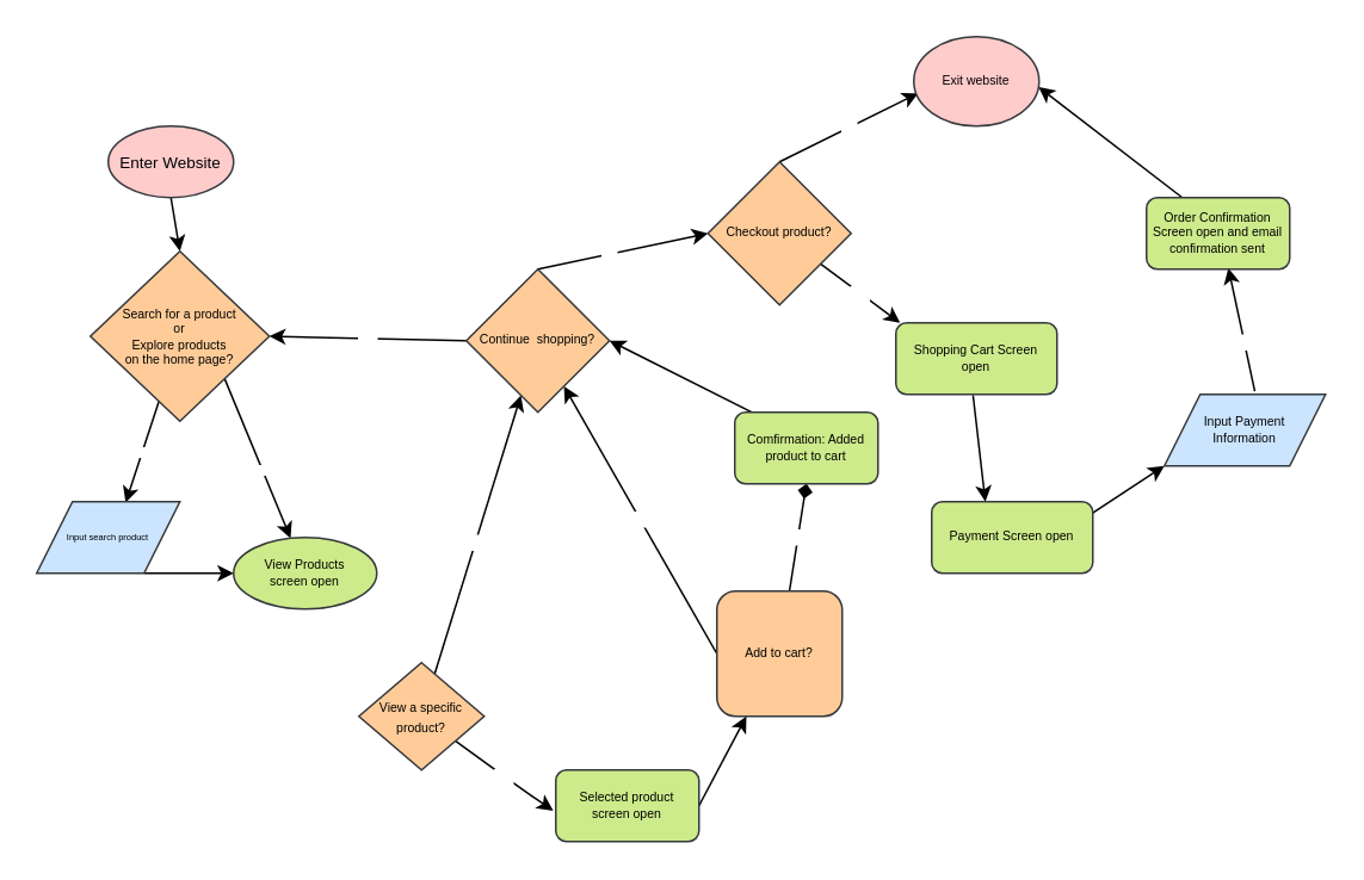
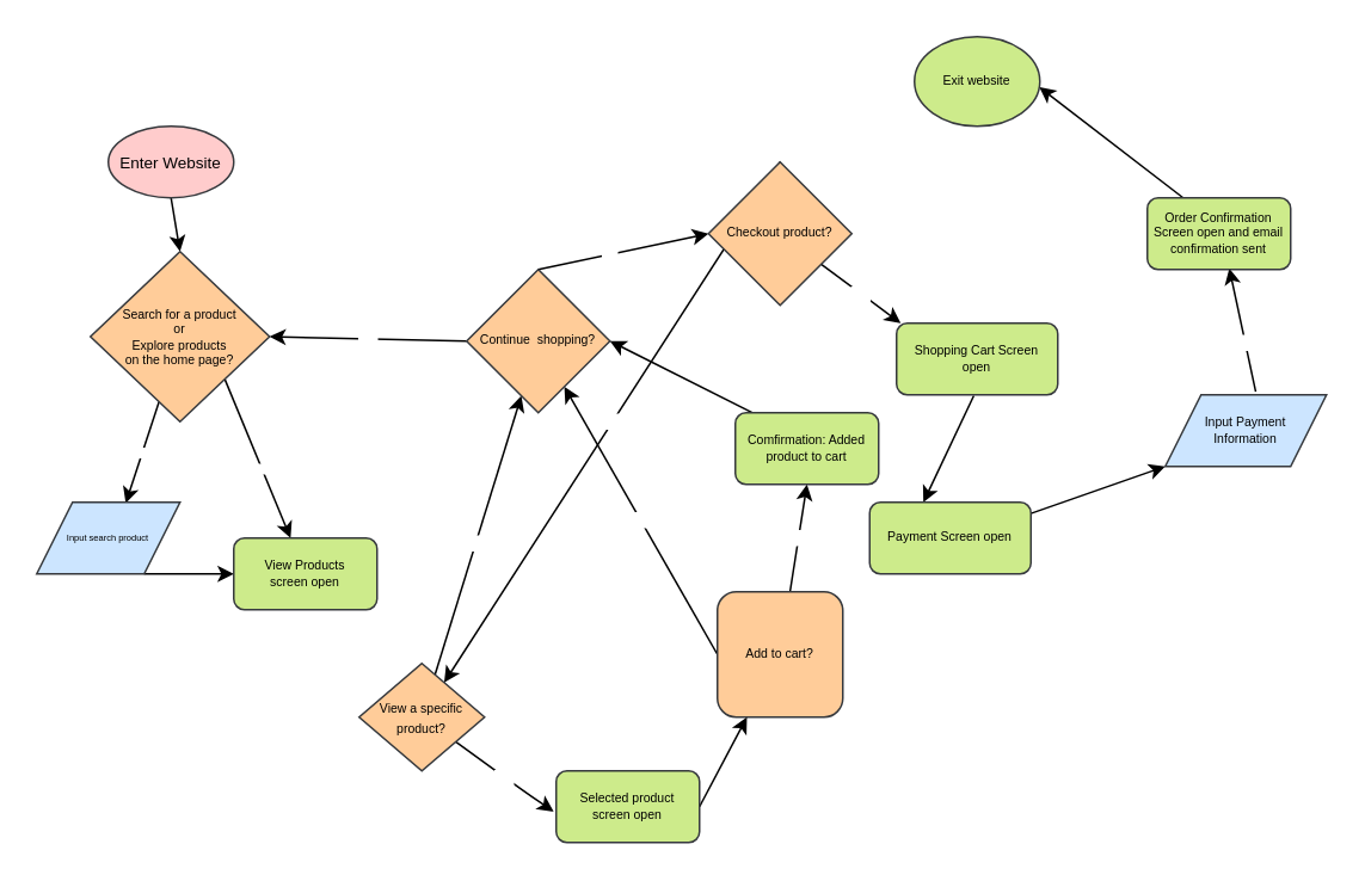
  <mxCell id="0" />
  <mxCell id="1" parent="0" />
  <mxCell id="2" style="edgeStyle=none;html=1;exitX=0.5;exitY=1;exitDx=0;exitDy=0;entryX=0.5;entryY=0;entryDx=0;entryDy=0;fontSize=5;fontColor=#FFFFFF;" parent="1" source="3" target="37" edge="1"><mxGeometry relative="1" as="geometry"><mxPoint x="79.9" y="158.08" as="targetPoint" /></mxGeometry></mxCell>
  <mxCell id="3" value="&lt;font color=&quot;#000000&quot; style=&quot;font-size: 9px;&quot;&gt;Enter Website&lt;/font&gt;" style="ellipse;whiteSpace=wrap;html=1;fillColor=#ffcccc;strokeColor=#36393d;" parent="1" vertex="1"><mxGeometry x="60" y="70" width="70" height="40" as="geometry" /></mxCell>
  <mxCell id="4" value="Search" style="edgeStyle=none;html=1;entryX=0.621;entryY=0.012;entryDx=0;entryDy=0;entryPerimeter=0;fontSize=5;fontColor=#FFFFFF;exitX=0.383;exitY=0.883;exitDx=0;exitDy=0;exitPerimeter=0;" parent="1" source="37" target="28" edge="1"><mxGeometry relative="1" as="geometry"><mxPoint x="75.348" y="236.278" as="sourcePoint" /><mxPoint x="47.72" y="270" as="targetPoint" /></mxGeometry></mxCell>
  <mxCell id="5" value="Explore" style="edgeStyle=none;html=1;fontSize=5;fontColor=#FFFFFF;exitX=1;exitY=1;exitDx=0;exitDy=0;" parent="1" source="37" target="31" edge="1"><mxGeometry x="0.132" y="1" relative="1" as="geometry"><mxPoint x="98.75" y="225" as="sourcePoint" /><mxPoint x="170" y="300" as="targetPoint" /><mxPoint as="offset" /></mxGeometry></mxCell>
  <mxCell id="6" style="edgeStyle=none;html=1;entryX=0;entryY=0.5;entryDx=0;entryDy=0;fontSize=9;fontColor=#FFFFFF;exitX=0.75;exitY=1;exitDx=0;exitDy=0;" parent="1" source="28" target="31" edge="1"><mxGeometry relative="1" as="geometry"><mxPoint x="89" y="310" as="sourcePoint" /><mxPoint x="140" y="340" as="targetPoint" /></mxGeometry></mxCell>
  <mxCell id="7" style="edgeStyle=none;html=1;fontSize=7;fontColor=#FFFFFF;" parent="1" source="10" target="19" edge="1"><mxGeometry relative="1" as="geometry" /></mxCell>
  <mxCell id="8" value="No" style="edgeLabel;html=1;align=center;verticalAlign=middle;resizable=0;points=[];fontSize=7;fontColor=#FFFFFF;" parent="7" vertex="1" connectable="0"><mxGeometry x="-0.054" relative="1" as="geometry"><mxPoint as="offset" /></mxGeometry></mxCell>
  <mxCell id="9" value="yes" style="edgeStyle=none;html=1;fontSize=7;fontColor=#FFFFFF;entryX=-0.018;entryY=0.568;entryDx=0;entryDy=0;entryPerimeter=0;" parent="1" source="10" target="32" edge="1"><mxGeometry relative="1" as="geometry"><mxPoint x="310" y="450" as="targetPoint" /><Array as="points"><mxPoint x="290" y="440" /></Array></mxGeometry></mxCell>
  <mxCell id="10" value="&lt;font color=&quot;#000000&quot; style=&quot;font-size: 7px;&quot;&gt;View a specific product?&lt;/font&gt;" style="rhombus;whiteSpace=wrap;html=1;labelBackgroundColor=none;fontSize=9;fillColor=#ffcc99;strokeColor=#36393d;" parent="1" vertex="1"><mxGeometry x="200" y="370" width="70" height="60" as="geometry" /></mxCell>
- <mxCell id="11" value="yes" style="edgeStyle=none;html=1;fontSize=7;fontColor=#FFFFFF;entryX=0.5;entryY=1;entryDx=0;entryDy=0;endArrow=diamond;" parent="1" source="13" target="33" edge="1"><mxGeometry relative="1" as="geometry"><mxPoint x="451.522" y="270" as="targetPoint" /></mxGeometry></mxCell>
+ <mxCell id="11" value="yes" style="edgeStyle=none;html=1;fontSize=7;fontColor=#FFFFFF;entryX=0.5;entryY=1;entryDx=0;entryDy=0;" parent="1" source="13" target="33" edge="1"><mxGeometry relative="1" as="geometry"><mxPoint x="451.522" y="270" as="targetPoint" /></mxGeometry></mxCell>
  <mxCell id="12" value="No" style="edgeStyle=none;html=1;exitX=0;exitY=0.5;exitDx=0;exitDy=0;fontSize=7;fontColor=#FFFFFF;" parent="1" source="13" target="19" edge="1"><mxGeometry relative="1" as="geometry" /></mxCell>
  <mxCell id="13" value="&lt;font color=&quot;#000000&quot;&gt;Add to cart?&lt;/font&gt;" style="whiteSpace=wrap;html=1;labelBackgroundColor=none;fontSize=7;fillColor=#ffcc99;strokeColor=#36393d;rounded=1;" parent="1" vertex="1"><mxGeometry x="400" y="330" width="70" height="70" as="geometry" /></mxCell>
  <mxCell id="14" style="edgeStyle=none;html=1;exitX=1;exitY=0.5;exitDx=0;exitDy=0;fontSize=7;fontColor=#FFFFFF;" parent="1" source="32" target="13" edge="1"><mxGeometry relative="1" as="geometry"><mxPoint x="390" y="440" as="sourcePoint" /></mxGeometry></mxCell>
  <mxCell id="15" style="edgeStyle=none;html=1;entryX=1;entryY=0.5;entryDx=0;entryDy=0;fontSize=7;fontColor=#FFFFFF;exitX=0.138;exitY=0.018;exitDx=0;exitDy=0;exitPerimeter=0;" parent="1" source="33" target="19" edge="1"><mxGeometry relative="1" as="geometry"><mxPoint x="420" y="231.739" as="sourcePoint" /></mxGeometry></mxCell>
  <mxCell id="16" value="yes" style="edgeStyle=none;html=1;exitX=0;exitY=0.5;exitDx=0;exitDy=0;entryX=1;entryY=0.5;entryDx=0;entryDy=0;fontSize=7;fontColor=#FFFFFF;" parent="1" source="19" target="37" edge="1"><mxGeometry relative="1" as="geometry"><mxPoint x="130" y="200" as="targetPoint" /></mxGeometry></mxCell>
  <mxCell id="17" style="edgeStyle=none;html=1;exitX=0.5;exitY=0;exitDx=0;exitDy=0;entryX=0;entryY=0.5;entryDx=0;entryDy=0;fontSize=7;fontColor=#FFFFFF;" parent="1" source="19" target="22" edge="1"><mxGeometry relative="1" as="geometry" /></mxCell>
  <mxCell id="18" value="No" style="edgeLabel;html=1;align=center;verticalAlign=middle;resizable=0;points=[];fontSize=7;fontColor=#FFFFFF;" parent="17" vertex="1" connectable="0"><mxGeometry x="-0.148" y="2" relative="1" as="geometry"><mxPoint as="offset" /></mxGeometry></mxCell>
  <mxCell id="19" value="&lt;font color=&quot;#000000&quot;&gt;Continue&amp;nbsp; shopping?&lt;/font&gt;" style="rhombus;whiteSpace=wrap;html=1;labelBackgroundColor=none;fontSize=7;fillColor=#ffcc99;strokeColor=#36393d;" parent="1" vertex="1"><mxGeometry x="260" y="150" width="80" height="80" as="geometry" /></mxCell>
- <mxCell id="20" value="No" style="edgeStyle=none;html=1;exitX=0.5;exitY=0;exitDx=0;exitDy=0;fontSize=7;fontColor=#FFFFFF;entryX=0.036;entryY=0.632;entryDx=0;entryDy=0;entryPerimeter=0;" parent="1" source="22" target="30" edge="1"><mxGeometry relative="1" as="geometry"><mxPoint x="510" y="50" as="targetPoint" /></mxGeometry></mxCell>
+ <mxCell id="20" value="No" style="edgeStyle=none;html=1;exitX=0.5;exitY=0;exitDx=0;exitDy=0;fontSize=7;fontColor=#FFFFFF;" parent="1" source="22" target="10" edge="1"><mxGeometry relative="1" as="geometry"><mxPoint x="510" y="50" as="targetPoint" /></mxGeometry></mxCell>
  <mxCell id="21" value="yes" style="edgeStyle=none;html=1;fontSize=7;fontColor=#FFFFFF;entryX=0.026;entryY=0;entryDx=0;entryDy=0;entryPerimeter=0;" parent="1" source="22" target="34" edge="1"><mxGeometry relative="1" as="geometry"><mxPoint x="500" y="180.556" as="targetPoint" /></mxGeometry></mxCell>
  <mxCell id="22" value="&lt;font color=&quot;#000000&quot;&gt;Checkout product?&lt;/font&gt;" style="rhombus;whiteSpace=wrap;html=1;labelBackgroundColor=none;fontSize=7;fillColor=#ffcc99;strokeColor=#36393d;" parent="1" vertex="1"><mxGeometry x="395" y="90" width="80" height="80" as="geometry" /></mxCell>
  <mxCell id="23" style="edgeStyle=none;html=1;exitX=0.479;exitY=1.013;exitDx=0;exitDy=0;entryX=0.333;entryY=0;entryDx=0;entryDy=0;fontSize=7;fontColor=#FFFFFF;exitPerimeter=0;entryPerimeter=0;" parent="1" source="34" target="36" edge="1"><mxGeometry relative="1" as="geometry"><mxPoint x="550" y="220" as="sourcePoint" /><mxPoint x="550" y="270" as="targetPoint" /></mxGeometry></mxCell>
  <mxCell id="24" style="edgeStyle=none;html=1;entryX=0.572;entryY=0.983;entryDx=0;entryDy=0;fontSize=7;fontColor=#FFFFFF;entryPerimeter=0;exitX=0.561;exitY=-0.044;exitDx=0;exitDy=0;exitPerimeter=0;" parent="1" source="29" target="35" edge="1"><mxGeometry relative="1" as="geometry"><mxPoint x="710" y="210" as="sourcePoint" /><mxPoint x="684.08" y="150.12" as="targetPoint" /></mxGeometry></mxCell>
  <mxCell id="25" value="Paid" style="edgeLabel;html=1;align=center;verticalAlign=middle;resizable=0;points=[];fontSize=7;fontColor=#FFFFFF;" parent="24" vertex="1" connectable="0"><mxGeometry x="-0.166" y="1" relative="1" as="geometry"><mxPoint as="offset" /></mxGeometry></mxCell>
  <mxCell id="26" style="edgeStyle=none;html=1;fontSize=7;fontColor=#FFFFFF;entryX=0;entryY=1;entryDx=0;entryDy=0;exitX=1;exitY=0.156;exitDx=0;exitDy=0;exitPerimeter=0;" parent="1" source="36" target="29" edge="1"><mxGeometry relative="1" as="geometry"><mxPoint x="660" y="270" as="targetPoint" /><mxPoint x="620" y="273.846" as="sourcePoint" /></mxGeometry></mxCell>
  <mxCell id="27" style="edgeStyle=none;html=1;fontSize=7;fontColor=#FFFFFF;entryX=0.996;entryY=0.563;entryDx=0;entryDy=0;entryPerimeter=0;exitX=0.25;exitY=0;exitDx=0;exitDy=0;" parent="1" source="35" target="30" edge="1"><mxGeometry relative="1" as="geometry"><mxPoint x="590" y="50" as="targetPoint" /><mxPoint x="655.497" y="110" as="sourcePoint" /></mxGeometry></mxCell>
  <mxCell id="28" value="&lt;span style=&quot;font-size: 5px;&quot;&gt;&lt;font color=&quot;#000000&quot;&gt;Input search product&lt;/font&gt;&lt;br&gt;&lt;/span&gt;" style="shape=parallelogram;perimeter=parallelogramPerimeter;whiteSpace=wrap;html=1;fixedSize=1;labelBackgroundColor=none;fontSize=7;fillColor=#cce5ff;strokeColor=#36393d;" parent="1" vertex="1"><mxGeometry x="20" y="280" width="80" height="40" as="geometry" /></mxCell>
  <mxCell id="29" value="&lt;font color=&quot;#000000&quot;&gt;Input Payment &lt;br&gt;Information&lt;/font&gt;" style="shape=parallelogram;perimeter=parallelogramPerimeter;whiteSpace=wrap;html=1;fixedSize=1;labelBackgroundColor=none;fontSize=7;fillColor=#cce5ff;strokeColor=#36393d;" parent="1" vertex="1"><mxGeometry x="650" y="220" width="90" height="40" as="geometry" /></mxCell>
- <mxCell id="30" value="&lt;font color=&quot;#000000&quot;&gt;Exit website&lt;/font&gt;" style="ellipse;whiteSpace=wrap;html=1;labelBackgroundColor=none;fontSize=7;fillColor=#ffcccc;strokeColor=#36393d;" parent="1" vertex="1"><mxGeometry x="510" y="20" width="70" height="50" as="geometry" /></mxCell>
- <mxCell id="31" value="&lt;font color=&quot;#000000&quot; style=&quot;font-size: 7px;&quot;&gt;View Products &lt;br&gt;screen open&lt;/font&gt;" style="ellipse;whiteSpace=wrap;html=1;labelBackgroundColor=none;fontSize=7;fillColor=#cdeb8b;strokeColor=#36393d;" parent="1" vertex="1"><mxGeometry x="130" y="300" width="80" height="40" as="geometry" /></mxCell>
+ <mxCell id="30" value="&lt;font color=&quot;#000000&quot;&gt;Exit website&lt;/font&gt;" style="ellipse;whiteSpace=wrap;html=1;labelBackgroundColor=none;fontSize=7;fillColor=#cdeb8b;strokeColor=#36393d;" parent="1" vertex="1"><mxGeometry x="510" y="20" width="70" height="50" as="geometry" /></mxCell>
+ <mxCell id="31" value="&lt;font color=&quot;#000000&quot; style=&quot;font-size: 7px;&quot;&gt;View Products &lt;br&gt;screen open&lt;/font&gt;" style="rounded=1;whiteSpace=wrap;html=1;labelBackgroundColor=none;fontSize=7;fillColor=#cdeb8b;strokeColor=#36393d;" parent="1" vertex="1"><mxGeometry x="130" y="300" width="80" height="40" as="geometry" /></mxCell>
  <mxCell id="32" value="&lt;font color=&quot;#000000&quot;&gt;Selected product &lt;br&gt;screen open&lt;/font&gt;" style="rounded=1;whiteSpace=wrap;html=1;labelBackgroundColor=none;fontSize=7;fillColor=#cdeb8b;strokeColor=#36393d;" parent="1" vertex="1"><mxGeometry x="310" y="430" width="80" height="40" as="geometry" /></mxCell>
  <mxCell id="33" value="&lt;font color=&quot;#000000&quot;&gt;Comfirmation: Added product to cart&lt;/font&gt;" style="rounded=1;whiteSpace=wrap;html=1;labelBackgroundColor=none;fontSize=7;fillColor=#cdeb8b;strokeColor=#36393d;" parent="1" vertex="1"><mxGeometry x="410" y="230" width="80" height="40" as="geometry" /></mxCell>
  <mxCell id="34" value="&lt;font color=&quot;#000000&quot;&gt;Shopping Cart Screen &lt;br&gt;open&lt;/font&gt;" style="rounded=1;whiteSpace=wrap;html=1;labelBackgroundColor=none;fontSize=7;fillColor=#cdeb8b;strokeColor=#36393d;" parent="1" vertex="1"><mxGeometry x="500" y="180" width="90" height="40" as="geometry" /></mxCell>
  <mxCell id="35" value="&lt;font color=&quot;#000000&quot;&gt;Order Confirmation Screen open and email confirmation sent&lt;/font&gt;" style="rounded=1;whiteSpace=wrap;html=1;labelBackgroundColor=none;fontSize=7;fillColor=#cdeb8b;strokeColor=#36393d;" parent="1" vertex="1"><mxGeometry x="640" y="110" width="80" height="40" as="geometry" /></mxCell>
- <mxCell id="36" value="&lt;font color=&quot;#000000&quot;&gt;Payment Screen open&lt;/font&gt;" style="rounded=1;whiteSpace=wrap;html=1;labelBackgroundColor=none;fontSize=7;fillColor=#cdeb8b;strokeColor=#36393d;" parent="1" vertex="1"><mxGeometry x="520" y="280" width="90" height="40" as="geometry" /></mxCell>
+ <mxCell id="36" value="&lt;font color=&quot;#000000&quot;&gt;Payment Screen open&lt;/font&gt;" style="rounded=1;whiteSpace=wrap;html=1;labelBackgroundColor=none;fontSize=7;fillColor=#cdeb8b;strokeColor=#36393d;" parent="1" vertex="1"><mxGeometry x="485" y="280" width="90" height="40" as="geometry" /></mxCell>
  <mxCell id="37" value="&lt;font color=&quot;#000000&quot;&gt;Search for a product &lt;br&gt;or &lt;br&gt;Explore products &lt;br&gt;on the home page?&lt;/font&gt;" style="rhombus;whiteSpace=wrap;html=1;labelBackgroundColor=none;fontSize=7;fillColor=#ffcc99;strokeColor=#36393d;" parent="1" vertex="1"><mxGeometry x="50" y="140" width="100" height="95" as="geometry" /></mxCell>
